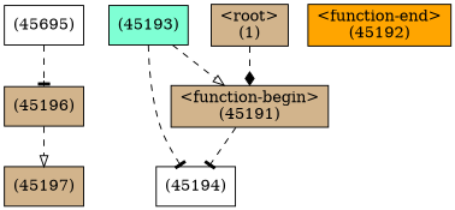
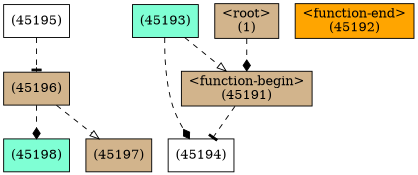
  digraph {
    node [fillcolor=tan shape=box style=filled]
    edge [arrowhead=diamond style=dashed]
+   n1 [fillcolor=aquamarine label="(45198)"]
    n2 [label="(45196)"]
    n3 [label="(45197)"]
-   n4 [fillcolor=white label="(45695)"]
+   n4 [fillcolor=white label="(45195)"]
    n5 [fillcolor=white label="(45194)"]
    n6 [fillcolor=aquamarine label="(45193)"]
    n7 [label="<function-begin>\n(45191)"]
    n8 [fillcolor=orange label="<function-end>\n(45192)"]
    n9 [label="<root>\n(1)"]
+   n2 -> n1
    n2 -> n3 [arrowhead=onormal]
    n4 -> n2 [arrowhead=tee]
-   n6 -> n5 [arrowhead=tee]
+   n6 -> n5
    n6 -> n7 [arrowhead=onormal]
    n7 -> n5 [arrowhead=tee]
    n9 -> n7
  }
